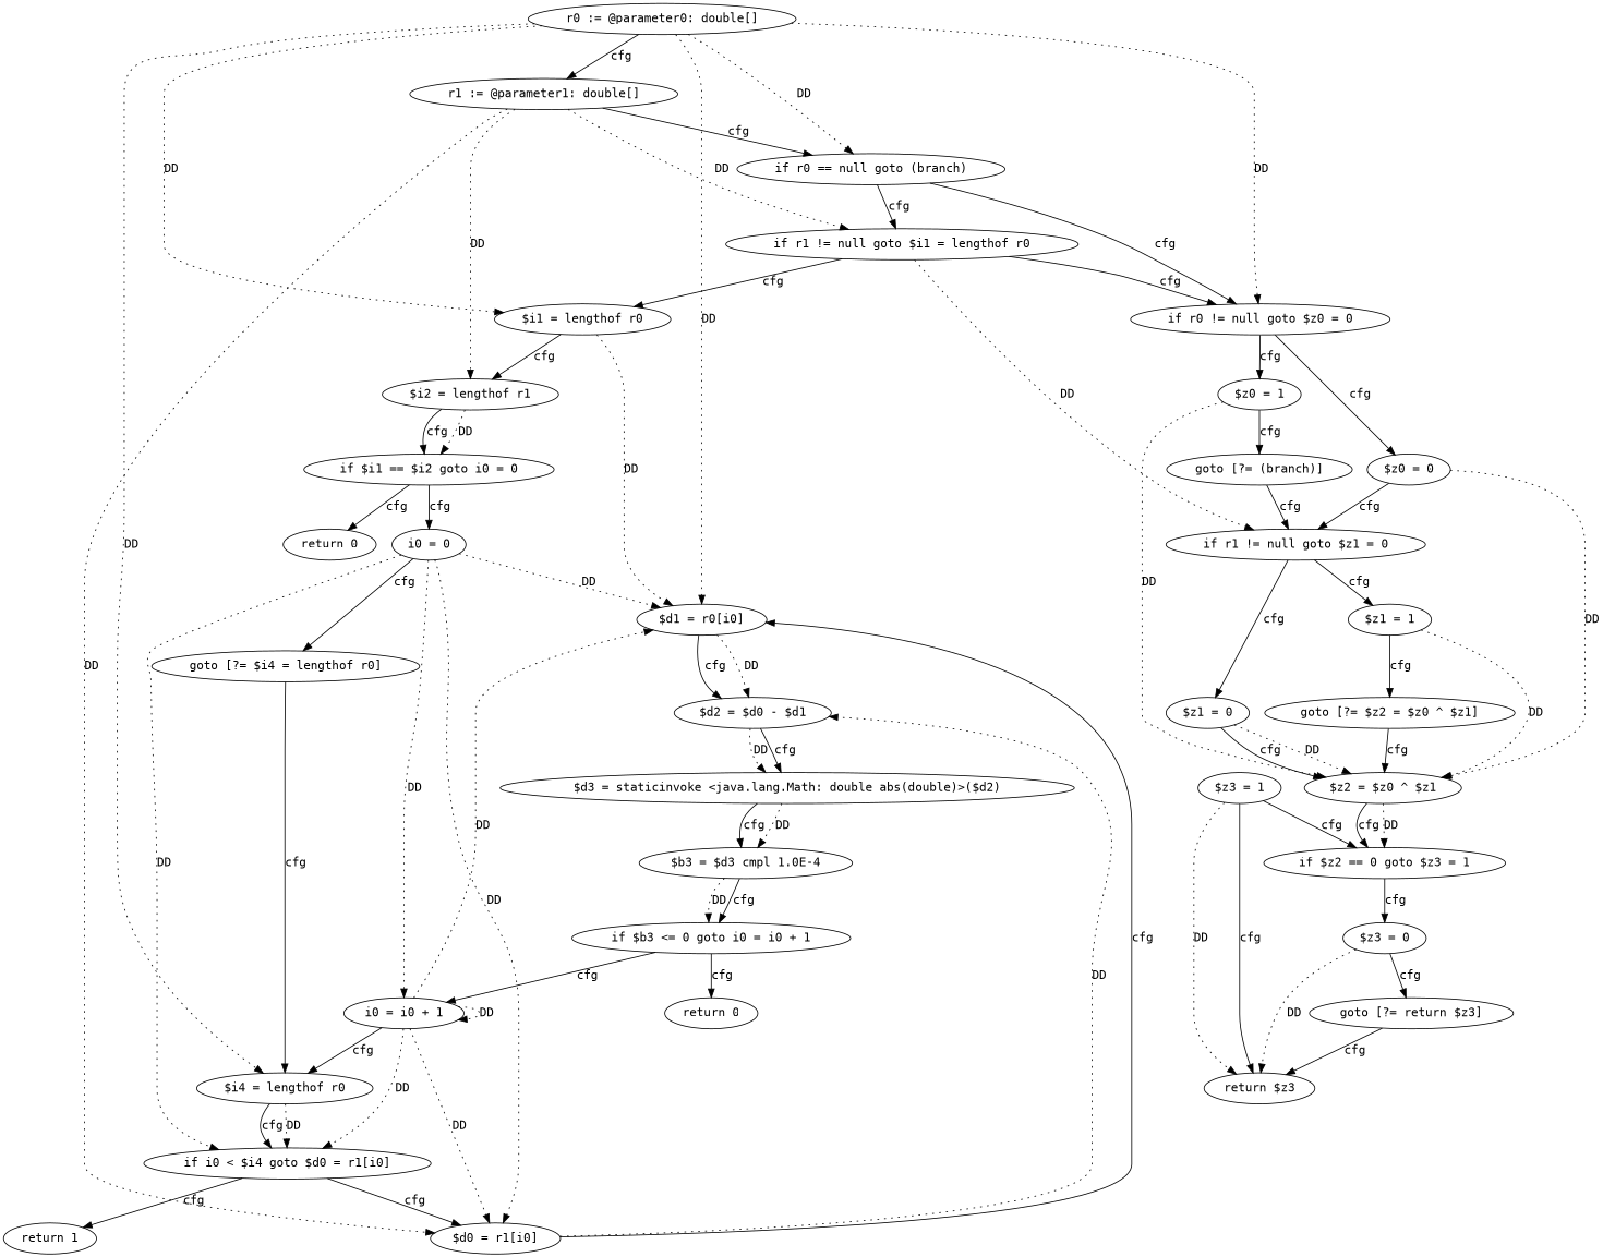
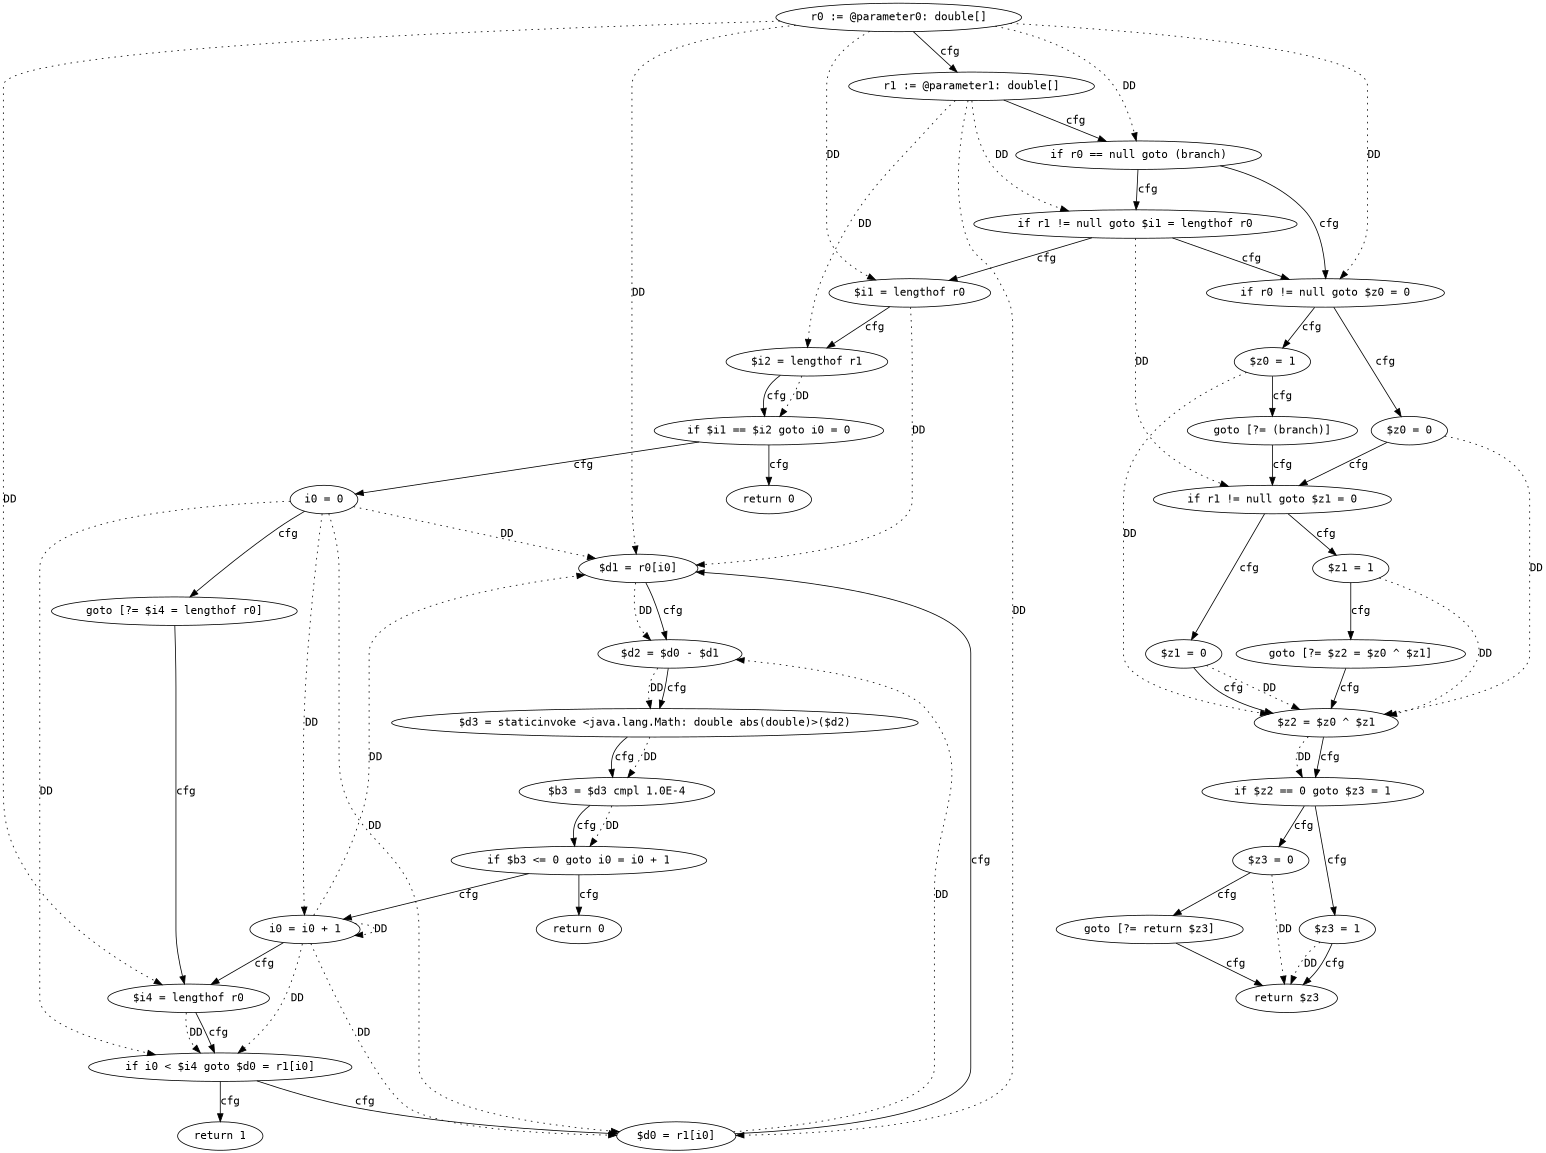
  digraph {
    fontname="DejaVu Sans Mono"
    node [fontname="DejaVu Sans Mono"]
    edge [fontname="DejaVu Sans Mono"]
    n1 [label="r0 := @parameter0: double[]"]
    n2 [label="r1 := @parameter1: double[]"]
    n3 [label="if r0 == null goto (branch)"]
    n4 [label="if r0 != null goto $z0 = 0"]
    n5 [label="$i1 = lengthof r0"]
    n6 [label="$d1 = r0[i0]"]
    n7 [label="$i4 = lengthof r0"]
    n8 [label="if r1 != null goto $i1 = lengthof r0"]
    n9 [label="$i2 = lengthof r1"]
    n10 [label="$d0 = r1[i0]"]
    n11 [label="$z0 = 1"]
    n12 [label="$z0 = 0"]
    n13 [label="$d2 = $d0 - $d1"]
    n14 [label="if i0 < $i4 goto $d0 = r1[i0]"]
    n15 [label="if r1 != null goto $z1 = 0"]
    n16 [label="$z1 = 1"]
    n17 [label="$z1 = 0"]
    n18 [label="if $i1 == $i2 goto i0 = 0"]
    n19 [label="goto [?= (branch)]"]
    n20 [label="$z2 = $z0 ^ $z1"]
    n21 [label="if $z2 == 0 goto $z3 = 1"]
    n22 [label="goto [?= $z2 = $z0 ^ $z1]"]
    n23 [label="$z3 = 0"]
    n24 [label="$z3 = 1"]
    n25 [label="goto [?= return $z3]"]
    n26 [label="return $z3"]
    n27 [label="return 0"]
    n28 [label="i0 = 0"]
    n29 [label="goto [?= $i4 = lengthof r0]"]
    n30 [label="i0 = i0 + 1"]
    n31 [label="return 1"]
    n32 [label="$d3 = staticinvoke <java.lang.Math: double abs(double)>($d2)"]
    n33 [label="$b3 = $d3 cmpl 1.0E-4"]
    n34 [label="if $b3 <= 0 goto i0 = i0 + 1"]
    n35 [label="return 0"]
    n1 -> n2 [label=cfg]
    n1 -> n3 [label=DD style=dotted]
    n1 -> n4 [label=DD style=dotted]
    n1 -> n5 [label=DD style=dotted]
    n1 -> n6 [label=DD style=dotted]
    n1 -> n7 [label=DD style=dotted]
    n2 -> n3 [label=cfg]
    n2 -> n8 [label=DD style=dotted]
    n2 -> n9 [label=DD style=dotted]
    n2 -> n10 [label=DD style=dotted]
    n3 -> n4 [label=cfg]
    n3 -> n8 [label=cfg]
    n4 -> n11 [label=cfg]
    n4 -> n12 [label=cfg]
    n5 -> n6 [label=DD style=dotted]
    n5 -> n9 [label=cfg]
    n6 -> n13 [label=DD style=dotted]
    n6 -> n13 [label=cfg]
    n7 -> n14 [label=DD style=dotted]
    n7 -> n14 [label=cfg]
    n8 -> n4 [label=cfg]
    n8 -> n5 [label=cfg]
    n8 -> n15 [label=DD style=dotted]
    n9 -> n18 [label=DD style=dotted]
    n9 -> n18 [label=cfg]
    n10 -> n6 [label=cfg]
    n10 -> n13 [label=DD style=dotted]
    n11 -> n19 [label=cfg]
    n11 -> n20 [label=DD style=dotted]
    n12 -> n15 [label=cfg]
    n12 -> n20 [label=DD style=dotted]
    n13 -> n32 [label=DD style=dotted]
    n13 -> n32 [label=cfg]
    n14 -> n10 [label=cfg]
    n14 -> n31 [label=cfg]
    n15 -> n16 [label=cfg]
    n15 -> n17 [label=cfg]
    n16 -> n20 [label=DD style=dotted]
    n16 -> n22 [label=cfg]
    n17 -> n20 [label=DD style=dotted]
    n17 -> n20 [label=cfg]
    n18 -> n27 [label=cfg]
    n18 -> n28 [label=cfg]
    n19 -> n15 [label=cfg]
    n20 -> n21 [label=DD style=dotted]
    n20 -> n21 [label=cfg]
    n21 -> n23 [label=cfg]
-   n24 -> n21 [label=cfg]
+   n21 -> n24 [label=cfg]
    n22 -> n20 [label=cfg]
    n23 -> n25 [label=cfg]
    n23 -> n26 [label=DD style=dotted]
    n24 -> n26 [label=DD style=dotted]
    n24 -> n26 [label=cfg]
    n25 -> n26 [label=cfg]
    n28 -> n6 [label=DD style=dotted]
    n28 -> n10 [label=DD style=dotted]
    n28 -> n14 [label=DD style=dotted]
    n28 -> n29 [label=cfg]
    n28 -> n30 [label=DD style=dotted]
    n29 -> n7 [label=cfg]
    n30 -> n6 [label=DD style=dotted]
    n30 -> n7 [label=cfg]
    n30 -> n10 [label=DD style=dotted]
    n30 -> n14 [label=DD style=dotted]
    n30 -> n30 [label=DD style=dotted]
    n32 -> n33 [label=DD style=dotted]
    n32 -> n33 [label=cfg]
    n33 -> n34 [label=DD style=dotted]
    n33 -> n34 [label=cfg]
    n34 -> n30 [label=cfg]
    n34 -> n35 [label=cfg]
  }
